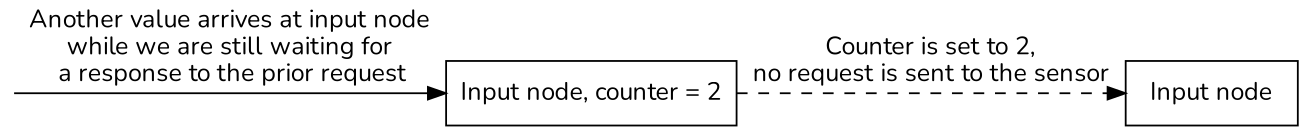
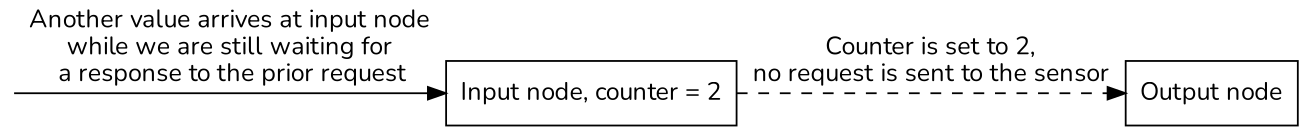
  digraph {
    fontname=Nunito
    node [fontname=Nunito shape=rectangle]
    edge [color=black fontname=Nunito]
    FromNode [color=white shape=point]
    n2 [label="Input node, counter = 2"]
-   n3 [label="Input node"]
+   n3 [label="Output node"]
    subgraph sub_1 {
      rank=same
      FromNode
      n2
      n3
    }
    FromNode -> n2 [label="Another value arrives at input node\nwhile we are still waiting for\n a response to the prior request"]
    n2 -> n3 [label="Counter is set to 2,\nno request is sent to the sensor" style=dashed]
  }
